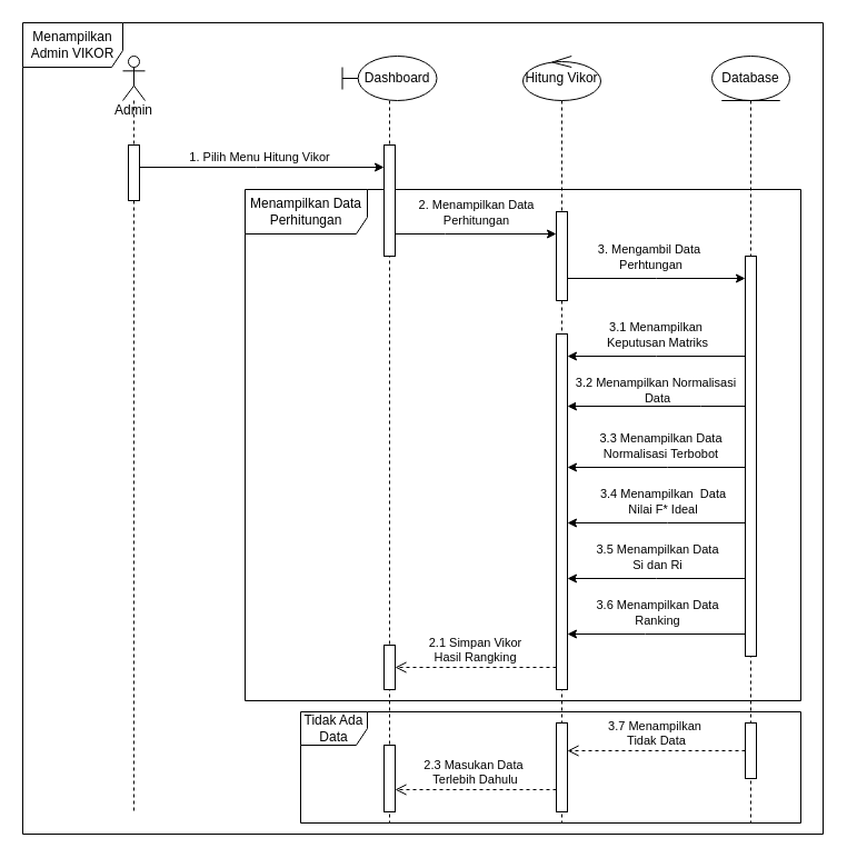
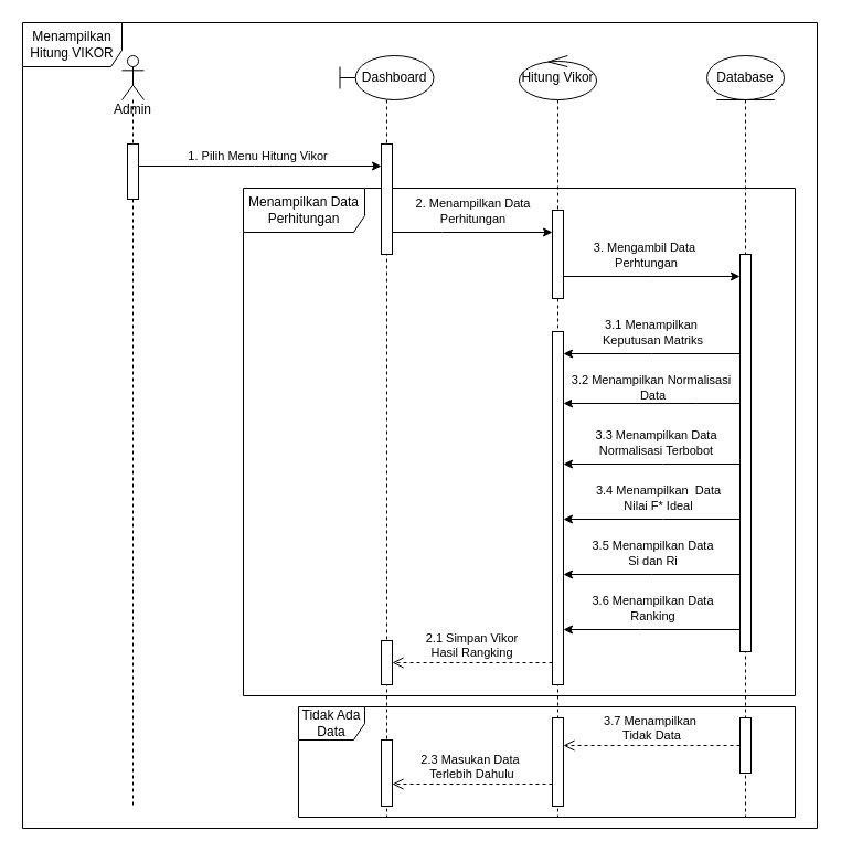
  <mxCell id="0" />
  <mxCell id="1" parent="0" />
  <mxCell id="2" value="&amp;nbsp; &amp;nbsp; Dashboard" style="shape=umlLifeline;perimeter=lifelinePerimeter;whiteSpace=wrap;html=1;container=1;dropTarget=0;collapsible=0;recursiveResize=0;outlineConnect=0;portConstraint=eastwest;newEdgeStyle={&quot;curved&quot;:0,&quot;rounded&quot;:0};participant=umlBoundary;" parent="1" vertex="1"><mxGeometry x="307.5" y="50" width="85" height="690" as="geometry" /></mxCell>
  <mxCell id="3" value="Hitung Vikor" style="shape=umlLifeline;perimeter=lifelinePerimeter;whiteSpace=wrap;html=1;container=1;dropTarget=0;collapsible=0;recursiveResize=0;outlineConnect=0;portConstraint=eastwest;newEdgeStyle={&quot;curved&quot;:0,&quot;rounded&quot;:0};participant=umlControl;" parent="1" vertex="1"><mxGeometry x="470" y="50" width="70" height="690" as="geometry" /></mxCell>
  <mxCell id="4" style="edgeStyle=orthogonalEdgeStyle;rounded=0;orthogonalLoop=1;jettySize=auto;html=1;curved=0;" parent="1" source="7" target="18" edge="1"><mxGeometry relative="1" as="geometry"><mxPoint x="130" y="170" as="sourcePoint" /><mxPoint x="349.5" y="170" as="targetPoint" /><Array as="points"><mxPoint x="230" y="150" /><mxPoint x="230" y="150" /></Array></mxGeometry></mxCell>
  <mxCell id="5" value="1. Pilih Menu Hitung Vikor" style="edgeLabel;html=1;align=center;verticalAlign=middle;resizable=0;points=[];" parent="4" vertex="1" connectable="0"><mxGeometry x="-0.301" y="2" relative="1" as="geometry"><mxPoint x="30" y="-8" as="offset" /></mxGeometry></mxCell>
  <mxCell id="6" value="&lt;div&gt;&lt;br&gt;&lt;/div&gt;&lt;div&gt;&lt;br&gt;&lt;/div&gt;&lt;div&gt;&lt;br&gt;&lt;/div&gt;&lt;div&gt;&lt;span style=&quot;background-color: transparent; color: light-dark(rgb(0, 0, 0), rgb(255, 255, 255));&quot;&gt;&lt;br&gt;&lt;/span&gt;&lt;/div&gt;&lt;div&gt;&lt;span style=&quot;background-color: transparent; color: light-dark(rgb(0, 0, 0), rgb(255, 255, 255));&quot;&gt;Admin&lt;/span&gt;&lt;/div&gt;" style="shape=umlLifeline;perimeter=lifelinePerimeter;whiteSpace=wrap;html=1;container=1;dropTarget=0;collapsible=0;recursiveResize=0;outlineConnect=0;portConstraint=eastwest;newEdgeStyle={&quot;curved&quot;:0,&quot;rounded&quot;:0};participant=umlActor;" parent="1" vertex="1"><mxGeometry x="110" y="50" width="20" height="680" as="geometry" /></mxCell>
  <mxCell id="7" value="" style="html=1;points=[[0,0,0,0,5],[0,1,0,0,-5],[1,0,0,0,5],[1,1,0,0,-5]];perimeter=orthogonalPerimeter;outlineConnect=0;targetShapes=umlLifeline;portConstraint=eastwest;newEdgeStyle={&quot;curved&quot;:0,&quot;rounded&quot;:0};" parent="6" vertex="1"><mxGeometry x="5" y="80" width="10" height="50" as="geometry" /></mxCell>
  <mxCell id="8" style="edgeStyle=orthogonalEdgeStyle;rounded=0;orthogonalLoop=1;jettySize=auto;html=1;curved=0;" parent="1" target="11" edge="1"><mxGeometry relative="1" as="geometry"><Array as="points"><mxPoint x="590" y="250" /><mxPoint x="590" y="250" /></Array><mxPoint x="504.5" y="250" as="sourcePoint" /></mxGeometry></mxCell>
  <mxCell id="9" value="3. Mengambil Data&amp;nbsp;&lt;div&gt;Perhtungan&lt;/div&gt;" style="edgeLabel;html=1;align=center;verticalAlign=middle;resizable=0;points=[];" parent="8" vertex="1" connectable="0"><mxGeometry x="-0.03" relative="1" as="geometry"><mxPoint y="-20" as="offset" /></mxGeometry></mxCell>
  <mxCell id="10" value="Database" style="shape=umlLifeline;perimeter=lifelinePerimeter;whiteSpace=wrap;html=1;container=1;dropTarget=0;collapsible=0;recursiveResize=0;outlineConnect=0;portConstraint=eastwest;newEdgeStyle={&quot;curved&quot;:0,&quot;rounded&quot;:0};participant=umlEntity;" parent="1" vertex="1"><mxGeometry x="640" y="50" width="70" height="690" as="geometry" /></mxCell>
  <mxCell id="11" value="" style="html=1;points=[[0,0,0,0,5],[0,1,0,0,-5],[1,0,0,0,5],[1,1,0,0,-5]];perimeter=orthogonalPerimeter;outlineConnect=0;targetShapes=umlLifeline;portConstraint=eastwest;newEdgeStyle={&quot;curved&quot;:0,&quot;rounded&quot;:0};" parent="10" vertex="1"><mxGeometry x="30" y="180" width="10" height="360" as="geometry" /></mxCell>
  <mxCell id="12" value="" style="html=1;points=[[0,0,0,0,5],[0,1,0,0,-5],[1,0,0,0,5],[1,1,0,0,-5]];perimeter=orthogonalPerimeter;outlineConnect=0;targetShapes=umlLifeline;portConstraint=eastwest;newEdgeStyle={&quot;curved&quot;:0,&quot;rounded&quot;:0};" parent="10" vertex="1"><mxGeometry x="30" y="600" width="10" height="50" as="geometry" /></mxCell>
  <mxCell id="13" style="edgeStyle=orthogonalEdgeStyle;rounded=0;orthogonalLoop=1;jettySize=auto;html=1;curved=0;" parent="1" source="18" target="19" edge="1"><mxGeometry relative="1" as="geometry"><mxPoint x="504" y="210" as="targetPoint" /><Array as="points"><mxPoint x="400" y="210" /><mxPoint x="400" y="210" /></Array></mxGeometry></mxCell>
  <mxCell id="14" value="2. Menampilkan Data&lt;div&gt;Perhitungan&lt;/div&gt;" style="edgeLabel;html=1;align=center;verticalAlign=middle;resizable=0;points=[];" parent="13" vertex="1" connectable="0"><mxGeometry x="-0.009" y="1" relative="1" as="geometry"><mxPoint y="-19" as="offset" /></mxGeometry></mxCell>
  <mxCell id="15" value="Menampilkan Data Perhitungan" style="shape=umlFrame;whiteSpace=wrap;html=1;pointerEvents=0;width=110;height=40;" parent="1" vertex="1"><mxGeometry x="220" y="170" width="500" height="460" as="geometry" /></mxCell>
  <mxCell id="16" value="Tidak Ada Data" style="shape=umlFrame;whiteSpace=wrap;html=1;pointerEvents=0;" parent="1" vertex="1"><mxGeometry x="270" y="640" width="450" height="100" as="geometry" /></mxCell>
- <mxCell id="17" value="Menampilkan&lt;div&gt;Admin VIKOR&lt;/div&gt;" style="shape=umlFrame;whiteSpace=wrap;html=1;pointerEvents=0;width=90;height=40;" parent="1" vertex="1"><mxGeometry y="20" width="720" height="730" as="geometry" x="20" /></mxCell>
+ <mxCell id="17" value="Menampilkan&lt;div&gt;Hitung VIKOR&lt;/div&gt;" style="shape=umlFrame;whiteSpace=wrap;html=1;pointerEvents=0;width=90;height=40;" parent="1" vertex="1"><mxGeometry y="20" width="720" height="730" as="geometry" x="20" /></mxCell>
  <mxCell id="18" value="" style="html=1;points=[[0,0,0,0,5],[0,1,0,0,-5],[1,0,0,0,5],[1,1,0,0,-5]];perimeter=orthogonalPerimeter;outlineConnect=0;targetShapes=umlLifeline;portConstraint=eastwest;newEdgeStyle={&quot;curved&quot;:0,&quot;rounded&quot;:0};" parent="1" vertex="1"><mxGeometry x="345" y="130" width="10" height="100" as="geometry" /></mxCell>
  <mxCell id="19" value="" style="html=1;points=[[0,0,0,0,5],[0,1,0,0,-5],[1,0,0,0,5],[1,1,0,0,-5]];perimeter=orthogonalPerimeter;outlineConnect=0;targetShapes=umlLifeline;portConstraint=eastwest;newEdgeStyle={&quot;curved&quot;:0,&quot;rounded&quot;:0};" parent="1" vertex="1"><mxGeometry x="500" y="190" width="10" height="80" as="geometry" /></mxCell>
  <mxCell id="20" value="" style="html=1;points=[[0,0,0,0,5],[0,1,0,0,-5],[1,0,0,0,5],[1,1,0,0,-5]];perimeter=orthogonalPerimeter;outlineConnect=0;targetShapes=umlLifeline;portConstraint=eastwest;newEdgeStyle={&quot;curved&quot;:0,&quot;rounded&quot;:0};" parent="1" vertex="1"><mxGeometry x="500" y="300" width="10" height="320" as="geometry" /></mxCell>
  <mxCell id="21" style="edgeStyle=orthogonalEdgeStyle;rounded=0;orthogonalLoop=1;jettySize=auto;html=1;curved=0;" parent="1" source="11" target="20" edge="1"><mxGeometry relative="1" as="geometry"><Array as="points"><mxPoint x="590" y="320" /><mxPoint x="590" y="320" /></Array></mxGeometry></mxCell>
  <mxCell id="22" value="3.1 Menampilkan&amp;nbsp;&lt;div&gt;Keputusan Matriks&lt;/div&gt;" style="edgeLabel;html=1;align=center;verticalAlign=middle;resizable=0;points=[];" parent="21" vertex="1" connectable="0"><mxGeometry x="0.175" y="1" relative="1" as="geometry"><mxPoint x="14" y="-21" as="offset" /></mxGeometry></mxCell>
  <mxCell id="23" style="edgeStyle=orthogonalEdgeStyle;rounded=0;orthogonalLoop=1;jettySize=auto;html=1;curved=0;" parent="1" source="11" target="20" edge="1"><mxGeometry relative="1" as="geometry"><Array as="points"><mxPoint x="630" y="365" /><mxPoint x="630" y="365" /></Array></mxGeometry></mxCell>
  <mxCell id="24" value="3.2 Menampilkan Normalisasi&amp;nbsp;&lt;div&gt;Data&lt;/div&gt;" style="edgeLabel;html=1;align=center;verticalAlign=middle;resizable=0;points=[];" parent="23" vertex="1" connectable="0"><mxGeometry x="0.087" y="-1" relative="1" as="geometry"><mxPoint x="7" y="-14" as="offset" /></mxGeometry></mxCell>
  <mxCell id="25" style="edgeStyle=orthogonalEdgeStyle;rounded=0;orthogonalLoop=1;jettySize=auto;html=1;curved=0;" parent="1" source="11" target="20" edge="1"><mxGeometry relative="1" as="geometry"><Array as="points"><mxPoint x="600" y="420" /><mxPoint x="600" y="420" /></Array></mxGeometry></mxCell>
  <mxCell id="26" value="3.3 Menampilkan Data&lt;div&gt;Normalisasi&amp;nbsp;&lt;span style=&quot;background-color: light-dark(#ffffff, var(--ge-dark-color, #121212)); color: light-dark(rgb(0, 0, 0), rgb(255, 255, 255));&quot;&gt;Terbobot&lt;/span&gt;&lt;/div&gt;" style="edgeLabel;html=1;align=center;verticalAlign=middle;resizable=0;points=[];" parent="25" vertex="1" connectable="0"><mxGeometry x="-0.037" y="-4" relative="1" as="geometry"><mxPoint y="-16" as="offset" /></mxGeometry></mxCell>
  <mxCell id="27" style="edgeStyle=orthogonalEdgeStyle;rounded=0;orthogonalLoop=1;jettySize=auto;html=1;curved=0;" parent="1" source="11" target="20" edge="1"><mxGeometry relative="1" as="geometry"><Array as="points"><mxPoint x="600" y="470" /><mxPoint x="600" y="470" /></Array></mxGeometry></mxCell>
  <mxCell id="28" value="3.4 Menampilkan&amp;nbsp; Data&lt;div&gt;Nilai F*&amp;nbsp;&lt;span style=&quot;background-color: light-dark(#ffffff, var(--ge-dark-color, #121212)); color: light-dark(rgb(0, 0, 0), rgb(255, 255, 255));&quot;&gt;Ideal&lt;/span&gt;&lt;/div&gt;" style="edgeLabel;html=1;align=center;verticalAlign=middle;resizable=0;points=[];" parent="27" vertex="1" connectable="0"><mxGeometry x="-0.062" relative="1" as="geometry"><mxPoint y="-20" as="offset" /></mxGeometry></mxCell>
  <mxCell id="29" style="edgeStyle=orthogonalEdgeStyle;rounded=0;orthogonalLoop=1;jettySize=auto;html=1;curved=0;" parent="1" source="11" target="20" edge="1"><mxGeometry relative="1" as="geometry"><Array as="points"><mxPoint x="590" y="520" /><mxPoint x="590" y="520" /></Array></mxGeometry></mxCell>
  <mxCell id="30" value="3.5 Menampilkan Data&lt;div&gt;Si dan Ri&lt;/div&gt;" style="edgeLabel;html=1;align=center;verticalAlign=middle;resizable=0;points=[];" parent="29" vertex="1" connectable="0"><mxGeometry x="0.025" y="-4" relative="1" as="geometry"><mxPoint x="2" y="-16" as="offset" /></mxGeometry></mxCell>
  <mxCell id="31" style="edgeStyle=orthogonalEdgeStyle;rounded=0;orthogonalLoop=1;jettySize=auto;html=1;curved=0;" parent="1" source="11" target="20" edge="1"><mxGeometry relative="1" as="geometry"><Array as="points"><mxPoint x="580" y="570" /><mxPoint x="580" y="570" /></Array></mxGeometry></mxCell>
  <mxCell id="32" value="3.6 Menampilkan Data&lt;div&gt;Ranking&lt;/div&gt;" style="edgeLabel;html=1;align=center;verticalAlign=middle;resizable=0;points=[];" parent="31" vertex="1" connectable="0"><mxGeometry x="0.075" relative="1" as="geometry"><mxPoint x="6" y="-20" as="offset" /></mxGeometry></mxCell>
  <mxCell id="33" value="" style="html=1;points=[[0,0,0,0,5],[0,1,0,0,-5],[1,0,0,0,5],[1,1,0,0,-5]];perimeter=orthogonalPerimeter;outlineConnect=0;targetShapes=umlLifeline;portConstraint=eastwest;newEdgeStyle={&quot;curved&quot;:0,&quot;rounded&quot;:0};" parent="1" vertex="1"><mxGeometry x="345" y="580" width="10" height="40" as="geometry" /></mxCell>
  <mxCell id="34" value="" style="html=1;points=[[0,0,0,0,5],[0,1,0,0,-5],[1,0,0,0,5],[1,1,0,0,-5]];perimeter=orthogonalPerimeter;outlineConnect=0;targetShapes=umlLifeline;portConstraint=eastwest;newEdgeStyle={&quot;curved&quot;:0,&quot;rounded&quot;:0};" parent="1" vertex="1"><mxGeometry x="500" y="650" width="10" height="80" as="geometry" /></mxCell>
  <mxCell id="35" value="" style="html=1;points=[[0,0,0,0,5],[0,1,0,0,-5],[1,0,0,0,5],[1,1,0,0,-5]];perimeter=orthogonalPerimeter;outlineConnect=0;targetShapes=umlLifeline;portConstraint=eastwest;newEdgeStyle={&quot;curved&quot;:0,&quot;rounded&quot;:0};" parent="1" vertex="1"><mxGeometry x="345" y="670" width="10" height="60" as="geometry" /></mxCell>
  <mxCell id="36" value="3.7 Menampilkan&amp;nbsp;&lt;div&gt;Tidak Data&lt;/div&gt;" style="html=1;verticalAlign=bottom;endArrow=open;dashed=1;endSize=8;curved=0;rounded=0;" edge="1" parent="1" source="12" target="34"><mxGeometry relative="1" as="geometry"><mxPoint x="620" y="689.5" as="sourcePoint" /><mxPoint x="540" y="689.5" as="targetPoint" /></mxGeometry></mxCell>
  <mxCell id="37" value="2.3 Masukan Data&amp;nbsp;&lt;div&gt;Terlebih Dahulu&lt;/div&gt;" style="html=1;verticalAlign=bottom;endArrow=open;dashed=1;endSize=8;curved=0;rounded=0;" edge="1" parent="1" source="34" target="35"><mxGeometry relative="1" as="geometry"><mxPoint x="435" y="689.5" as="sourcePoint" /><mxPoint x="355" y="689.5" as="targetPoint" /><Array as="points"><mxPoint x="430" y="710" /></Array></mxGeometry></mxCell>
  <mxCell id="38" value="2.1 Simpan Vikor&lt;div&gt;Hasil Rangking&lt;/div&gt;" style="html=1;verticalAlign=bottom;endArrow=open;dashed=1;endSize=8;curved=0;rounded=0;" edge="1" parent="1" source="20" target="33"><mxGeometry relative="1" as="geometry"><mxPoint x="450" y="599.5" as="sourcePoint" /><mxPoint x="370" y="599.5" as="targetPoint" /><Array as="points"><mxPoint x="430" y="600" /></Array></mxGeometry></mxCell>
